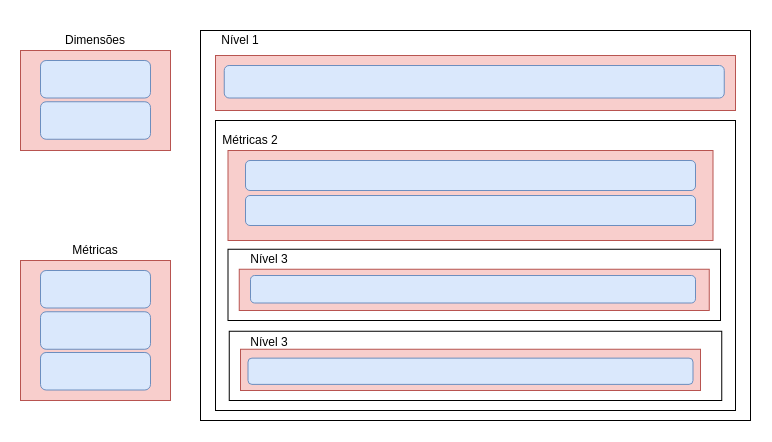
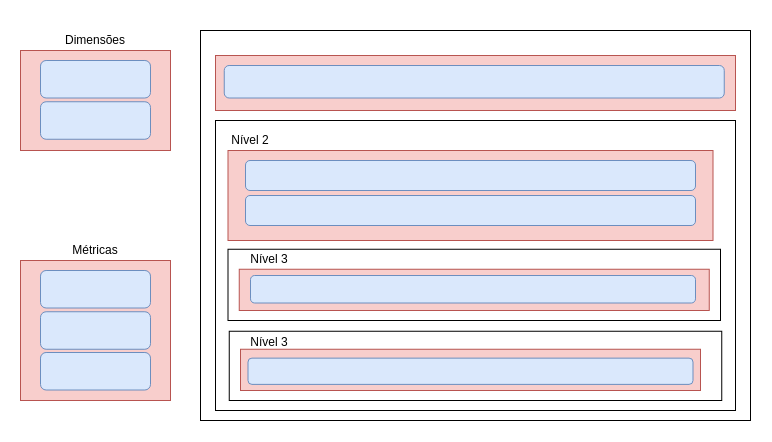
  <mxCell id="0" />
  <mxCell id="1" parent="0" />
  <mxCell id="2" value="Dimensões" style="text;html=1;strokeColor=none;fillColor=none;align=center;verticalAlign=middle;whiteSpace=wrap;rounded=0;" parent="1" vertex="1"><mxGeometry x="65" y="20" width="60" height="40" as="geometry" /></mxCell>
  <mxCell id="3" value="Métricas" style="text;html=1;strokeColor=none;fillColor=none;align=center;verticalAlign=middle;whiteSpace=wrap;rounded=0;" parent="1" vertex="1"><mxGeometry x="65" y="230" width="60" height="40" as="geometry" /></mxCell>
  <mxCell id="4" value="" style="rounded=0;whiteSpace=wrap;html=1;fillColor=#f8cecc;strokeColor=#b85450;" parent="1" vertex="1"><mxGeometry x="20" y="260" width="150" height="140" as="geometry" /></mxCell>
  <mxCell id="5" value="" style="rounded=1;whiteSpace=wrap;html=1;fillColor=#dae8fc;strokeColor=#6c8ebf;" parent="1" vertex="1"><mxGeometry x="40" y="270" width="110" height="37.5" as="geometry" /></mxCell>
  <mxCell id="6" value="" style="rounded=0;whiteSpace=wrap;html=1;" parent="1" vertex="1"><mxGeometry x="200" y="30" width="550" height="390" as="geometry" /></mxCell>
- <mxCell id="7" value="Nível 1" style="text;html=1;strokeColor=none;fillColor=none;align=center;verticalAlign=middle;whiteSpace=wrap;rounded=0;" parent="1" vertex="1"><mxGeometry x="200" y="30" width="80" height="20" as="geometry" /></mxCell>
  <mxCell id="8" value="" style="rounded=0;whiteSpace=wrap;html=1;" parent="1" vertex="1"><mxGeometry x="215" y="120" width="520" height="290" as="geometry" /></mxCell>
- <mxCell id="9" value="Métricas 2" style="text;html=1;strokeColor=none;fillColor=none;align=center;verticalAlign=middle;whiteSpace=wrap;rounded=0;" parent="1" vertex="1"><mxGeometry x="210" y="130" width="80" height="20" as="geometry" /></mxCell>
+ <mxCell id="9" value="Nível 2" style="text;html=1;strokeColor=none;fillColor=none;align=center;verticalAlign=middle;whiteSpace=wrap;rounded=0;" parent="1" vertex="1"><mxGeometry x="210" y="130" width="80" height="20" as="geometry" /></mxCell>
  <mxCell id="10" value="" style="rounded=0;whiteSpace=wrap;html=1;fillColor=#f8cecc;strokeColor=#b85450;" parent="1" vertex="1"><mxGeometry x="215" y="55" width="520" height="55" as="geometry" /></mxCell>
  <mxCell id="11" value="" style="rounded=1;whiteSpace=wrap;html=1;fillColor=#dae8fc;strokeColor=#6c8ebf;" parent="1" vertex="1"><mxGeometry x="223.75" y="65" width="500" height="32.5" as="geometry" /></mxCell>
  <mxCell id="12" value="" style="rounded=0;whiteSpace=wrap;html=1;fillColor=#f8cecc;strokeColor=#b85450;" parent="1" vertex="1"><mxGeometry x="227.5" y="150" width="485" height="90" as="geometry" /></mxCell>
  <mxCell id="13" value="" style="rounded=1;whiteSpace=wrap;html=1;fillColor=#dae8fc;strokeColor=#6c8ebf;" parent="1" vertex="1"><mxGeometry x="245" y="160" width="450" height="30" as="geometry" /></mxCell>
  <mxCell id="14" value="" style="rounded=1;whiteSpace=wrap;html=1;fillColor=#dae8fc;strokeColor=#6c8ebf;" parent="1" vertex="1"><mxGeometry x="245" y="195" width="450" height="30" as="geometry" /></mxCell>
  <mxCell id="15" value="" style="rounded=0;whiteSpace=wrap;html=1;" parent="1" vertex="1"><mxGeometry x="227.5" y="248.75" width="492.5" height="71.25" as="geometry" /></mxCell>
  <mxCell id="16" value="" style="rounded=0;whiteSpace=wrap;html=1;fillColor=#f8cecc;strokeColor=#b85450;" parent="1" vertex="1"><mxGeometry x="238.75" y="268.75" width="470" height="41.25" as="geometry" /></mxCell>
  <mxCell id="17" value="Nível 3" style="text;html=1;strokeColor=none;fillColor=none;align=center;verticalAlign=middle;whiteSpace=wrap;rounded=0;" parent="1" vertex="1"><mxGeometry x="228.75" y="248.75" width="80" height="20" as="geometry" /></mxCell>
  <mxCell id="18" value="" style="rounded=0;whiteSpace=wrap;html=1;" parent="1" vertex="1"><mxGeometry x="228.75" y="330.75" width="492.5" height="69.25" as="geometry" /></mxCell>
  <mxCell id="19" value="Nível 3" style="text;html=1;strokeColor=none;fillColor=none;align=center;verticalAlign=middle;whiteSpace=wrap;rounded=0;" parent="1" vertex="1"><mxGeometry x="228.75" y="332" width="80" height="20" as="geometry" /></mxCell>
  <mxCell id="20" value="" style="rounded=0;whiteSpace=wrap;html=1;fillColor=#f8cecc;strokeColor=#b85450;" parent="1" vertex="1"><mxGeometry x="240" y="348.75" width="460" height="41.25" as="geometry" /></mxCell>
  <mxCell id="21" value="" style="rounded=1;whiteSpace=wrap;html=1;fillColor=#dae8fc;strokeColor=#6c8ebf;" parent="1" vertex="1"><mxGeometry x="250" y="275" width="445" height="27.5" as="geometry" /></mxCell>
  <mxCell id="22" value="" style="rounded=1;whiteSpace=wrap;html=1;fillColor=#dae8fc;strokeColor=#6c8ebf;" parent="1" vertex="1"><mxGeometry x="247.5" y="357.63" width="445" height="26.25" as="geometry" /></mxCell>
  <mxCell id="23" value="" style="rounded=1;whiteSpace=wrap;html=1;fillColor=#dae8fc;strokeColor=#6c8ebf;" vertex="1" parent="1"><mxGeometry x="40" y="311.25" width="110" height="37.5" as="geometry" /></mxCell>
  <mxCell id="24" value="" style="rounded=1;whiteSpace=wrap;html=1;fillColor=#dae8fc;strokeColor=#6c8ebf;" vertex="1" parent="1"><mxGeometry x="40" y="352" width="110" height="37.5" as="geometry" /></mxCell>
  <mxCell id="25" value="" style="rounded=0;whiteSpace=wrap;html=1;fillColor=#f8cecc;strokeColor=#b85450;" vertex="1" parent="1"><mxGeometry x="20" y="50" width="150" height="100" as="geometry" /></mxCell>
  <mxCell id="26" value="" style="rounded=1;whiteSpace=wrap;html=1;fillColor=#dae8fc;strokeColor=#6c8ebf;" vertex="1" parent="1"><mxGeometry x="40" y="60" width="110" height="37.5" as="geometry" /></mxCell>
  <mxCell id="27" value="" style="rounded=1;whiteSpace=wrap;html=1;fillColor=#dae8fc;strokeColor=#6c8ebf;" vertex="1" parent="1"><mxGeometry x="40" y="101.25" width="110" height="37.5" as="geometry" /></mxCell>
